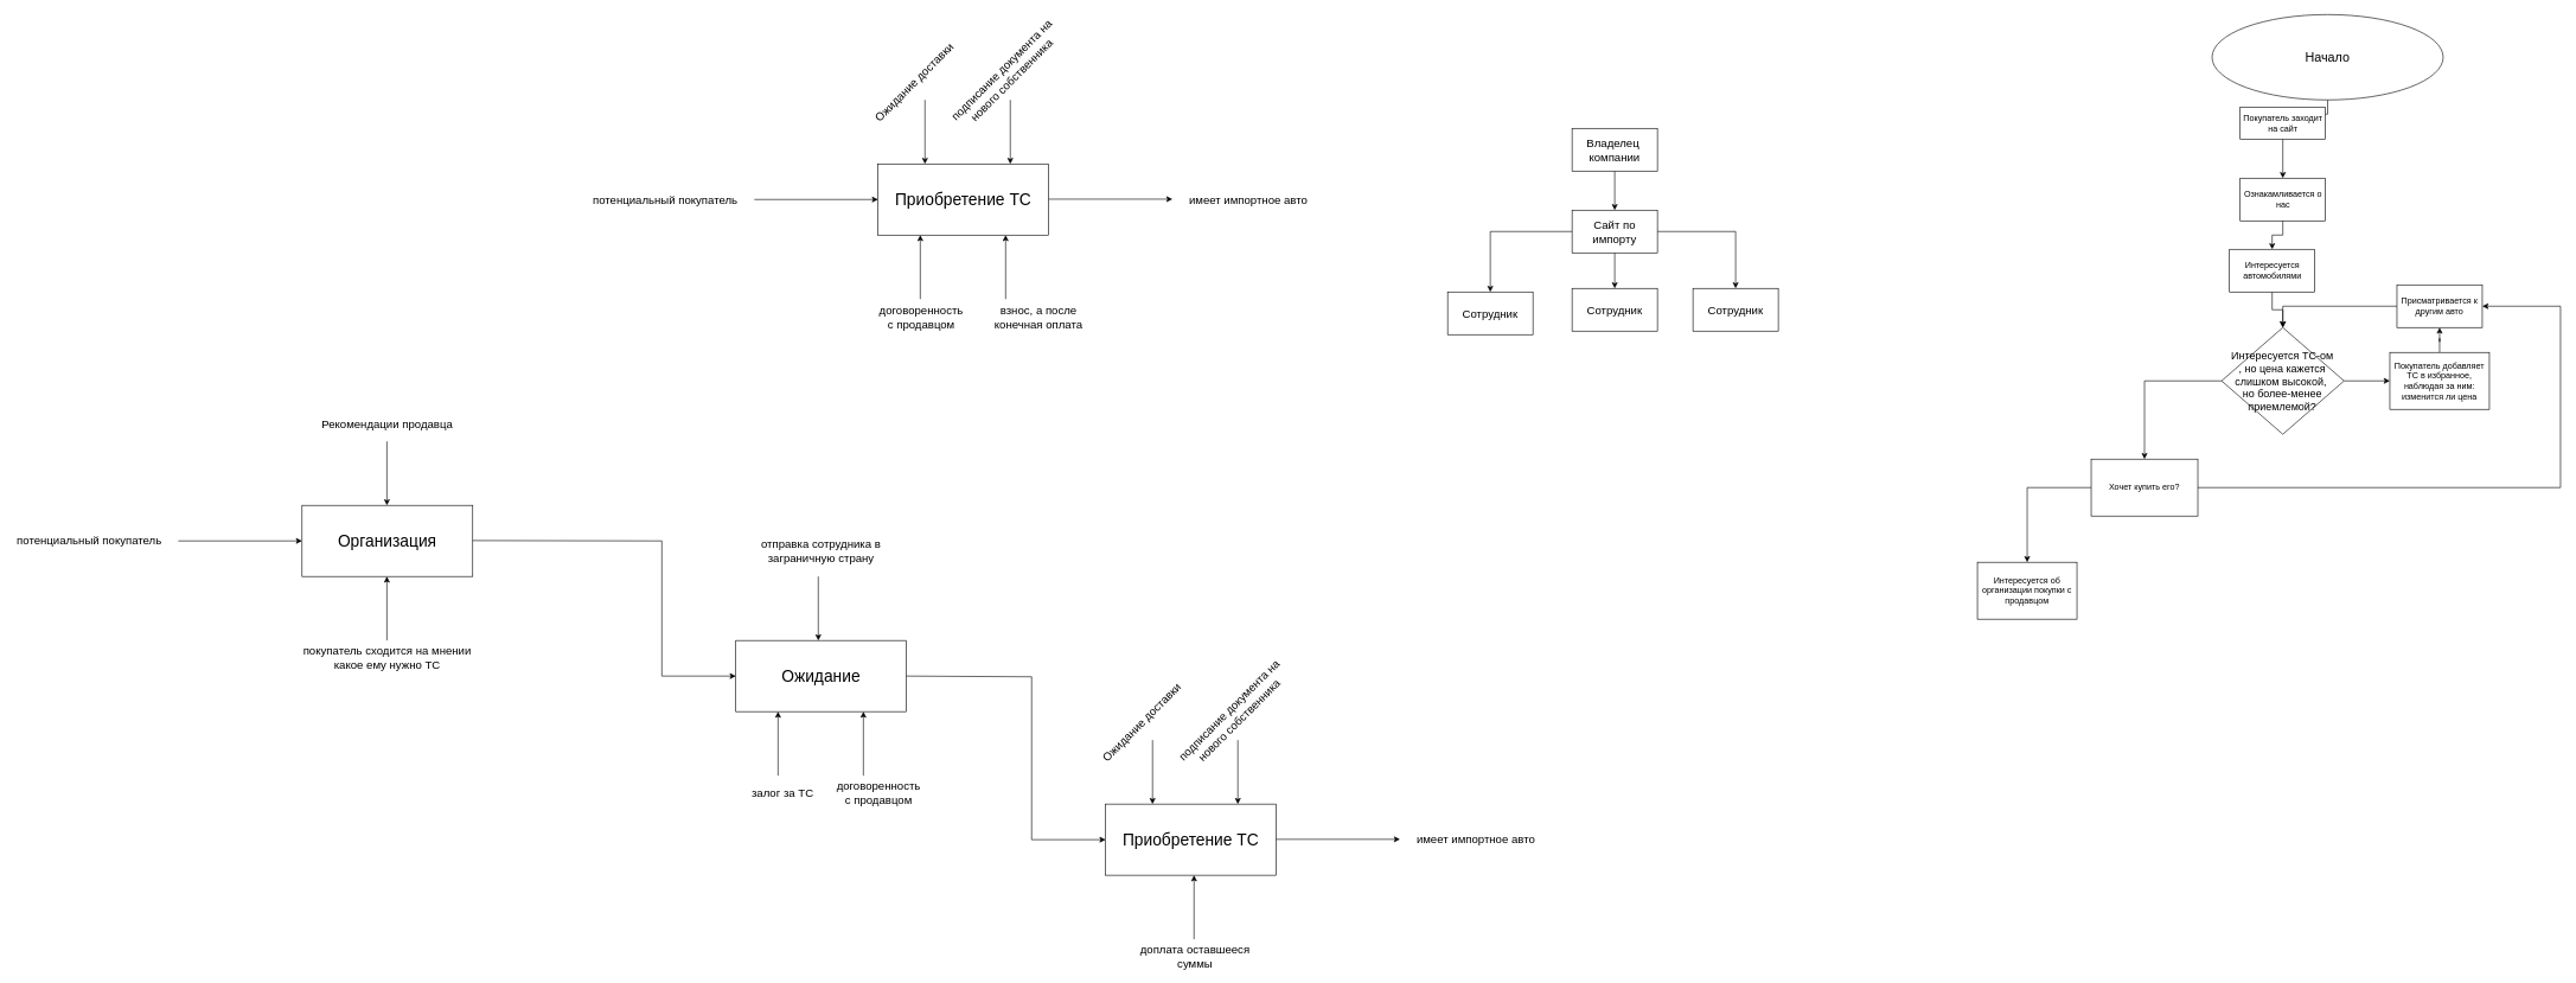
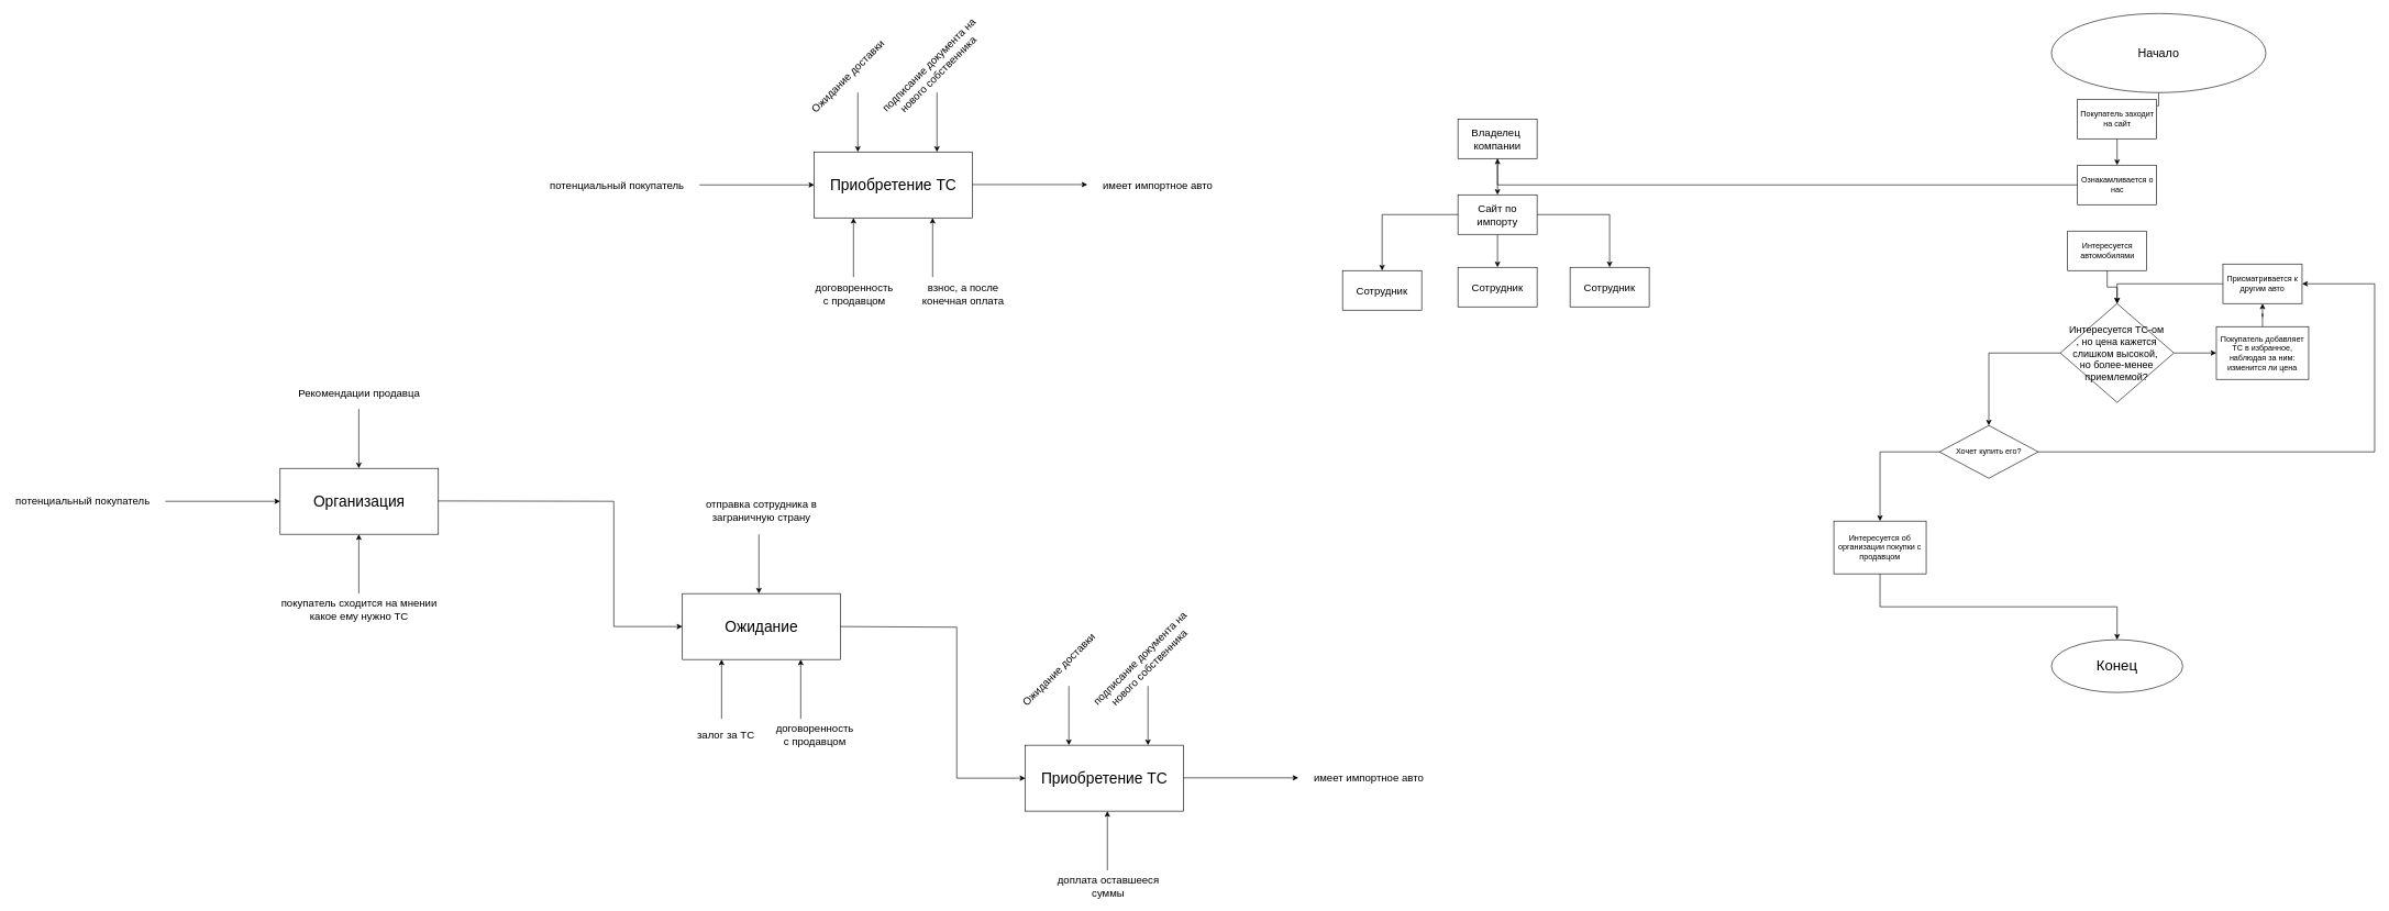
  <mxCell id="0" />
  <mxCell id="1" parent="0" />
  <mxCell id="2" value="Приобретение ТС" style="rounded=0;whiteSpace=wrap;html=1;fontSize=23;" parent="1" vertex="1"><mxGeometry x="1234" y="230" width="240" height="100" as="geometry" /></mxCell>
  <mxCell id="3" value="" style="endArrow=classic;html=1;rounded=0;entryX=0;entryY=0.5;entryDx=0;entryDy=0;" parent="1" target="2" edge="1"><mxGeometry width="50" height="50" relative="1" as="geometry"><mxPoint x="1060" y="280" as="sourcePoint" /><mxPoint x="1110" y="255" as="targetPoint" /></mxGeometry></mxCell>
  <mxCell id="4" value="" style="endArrow=classic;html=1;rounded=0;entryX=0;entryY=0.5;entryDx=0;entryDy=0;" parent="1" edge="1"><mxGeometry width="50" height="50" relative="1" as="geometry"><mxPoint x="1474" y="279.5" as="sourcePoint" /><mxPoint x="1648" y="279.5" as="targetPoint" /></mxGeometry></mxCell>
  <mxCell id="5" value="" style="endArrow=classic;html=1;rounded=0;" parent="1" edge="1"><mxGeometry width="50" height="50" relative="1" as="geometry"><mxPoint x="1300" y="140" as="sourcePoint" /><mxPoint x="1300" y="230" as="targetPoint" /></mxGeometry></mxCell>
  <mxCell id="6" value="" style="endArrow=classic;html=1;rounded=0;" parent="1" edge="1"><mxGeometry width="50" height="50" relative="1" as="geometry"><mxPoint x="1420" y="140" as="sourcePoint" /><mxPoint x="1420" y="230" as="targetPoint" /></mxGeometry></mxCell>
  <mxCell id="7" value="" style="endArrow=classic;html=1;rounded=0;" parent="1" edge="1"><mxGeometry width="50" height="50" relative="1" as="geometry"><mxPoint x="1293.41" y="420" as="sourcePoint" /><mxPoint x="1293.41" y="330" as="targetPoint" /></mxGeometry></mxCell>
  <mxCell id="8" value="" style="endArrow=classic;html=1;rounded=0;" parent="1" edge="1"><mxGeometry width="50" height="50" relative="1" as="geometry"><mxPoint x="1413.41" y="420" as="sourcePoint" /><mxPoint x="1413.41" y="330" as="targetPoint" /></mxGeometry></mxCell>
  <mxCell id="9" value="Ожидание доставки" style="text;html=1;align=center;verticalAlign=middle;whiteSpace=wrap;rounded=0;fontSize=16;rotation=-45;" parent="1" vertex="1"><mxGeometry x="1180" y="100" width="210" height="30" as="geometry" /></mxCell>
  <mxCell id="10" value="подписание документа на нового собственника" style="text;html=1;align=center;verticalAlign=middle;whiteSpace=wrap;rounded=0;fontSize=16;rotation=-45;" parent="1" vertex="1"><mxGeometry x="1310" y="90" width="210" height="30" as="geometry" /></mxCell>
  <mxCell id="11" value="потенциальный покупатель" style="text;html=1;align=center;verticalAlign=middle;whiteSpace=wrap;rounded=0;fontSize=16;" parent="1" vertex="1"><mxGeometry x="830" y="265" width="210" height="30" as="geometry" /></mxCell>
  <mxCell id="12" value="договоренность с продавцом" style="text;html=1;align=center;verticalAlign=middle;whiteSpace=wrap;rounded=0;fontSize=16;" parent="1" vertex="1"><mxGeometry x="1230" y="430" width="130" height="30" as="geometry" /></mxCell>
  <mxCell id="13" value="взнос, а после конечная оплата" style="text;html=1;align=center;verticalAlign=middle;whiteSpace=wrap;rounded=0;fontSize=16;" parent="1" vertex="1"><mxGeometry x="1380" y="430" width="160" height="30" as="geometry" /></mxCell>
  <mxCell id="14" value="имеет импортное авто" style="text;html=1;align=center;verticalAlign=middle;whiteSpace=wrap;rounded=0;fontSize=16;" parent="1" vertex="1"><mxGeometry x="1650" y="265" width="210" height="30" as="geometry" /></mxCell>
  <mxCell id="15" value="Ожидание" style="rounded=0;whiteSpace=wrap;html=1;fontSize=23;" parent="1" vertex="1"><mxGeometry x="1034" y="900" width="240" height="100" as="geometry" /></mxCell>
  <mxCell id="16" value="" style="endArrow=classic;html=1;rounded=0;entryX=0;entryY=0.5;entryDx=0;entryDy=0;exitX=1;exitY=0.5;exitDx=0;exitDy=0;" parent="1" target="29" edge="1" source="15"><mxGeometry width="50" height="50" relative="1" as="geometry"><mxPoint x="1314" y="950" as="sourcePoint" /><mxPoint x="1488" y="950" as="targetPoint" /><Array as="points"><mxPoint x="1450" y="951" /><mxPoint x="1450" y="1180" /></Array></mxGeometry></mxCell>
  <mxCell id="17" value="" style="endArrow=classic;html=1;rounded=0;" parent="1" edge="1"><mxGeometry width="50" height="50" relative="1" as="geometry"><mxPoint x="1150" y="810" as="sourcePoint" /><mxPoint x="1150" y="900" as="targetPoint" /></mxGeometry></mxCell>
  <mxCell id="18" value="" style="endArrow=classic;html=1;rounded=0;" parent="1" edge="1"><mxGeometry width="50" height="50" relative="1" as="geometry"><mxPoint x="1093.41" y="1090" as="sourcePoint" /><mxPoint x="1093.41" y="1000" as="targetPoint" /></mxGeometry></mxCell>
  <mxCell id="19" value="" style="endArrow=classic;html=1;rounded=0;" parent="1" edge="1"><mxGeometry width="50" height="50" relative="1" as="geometry"><mxPoint x="1213.41" y="1090" as="sourcePoint" /><mxPoint x="1213.41" y="1000" as="targetPoint" /></mxGeometry></mxCell>
  <mxCell id="20" value="Организация" style="rounded=0;whiteSpace=wrap;html=1;fontSize=23;" parent="1" vertex="1"><mxGeometry x="424" y="710" width="240" height="100" as="geometry" /></mxCell>
  <mxCell id="21" value="" style="endArrow=classic;html=1;rounded=0;entryX=0;entryY=0.5;entryDx=0;entryDy=0;" parent="1" target="20" edge="1"><mxGeometry width="50" height="50" relative="1" as="geometry"><mxPoint x="250" y="760" as="sourcePoint" /><mxPoint x="300" y="735" as="targetPoint" /></mxGeometry></mxCell>
  <mxCell id="22" value="" style="endArrow=classic;html=1;rounded=0;entryX=0;entryY=0.5;entryDx=0;entryDy=0;" parent="1" target="15" edge="1"><mxGeometry width="50" height="50" relative="1" as="geometry"><mxPoint x="664" y="759.5" as="sourcePoint" /><mxPoint x="838" y="759.5" as="targetPoint" /><Array as="points"><mxPoint x="930" y="760" /><mxPoint x="930" y="950" /></Array></mxGeometry></mxCell>
  <mxCell id="23" value="" style="endArrow=classic;html=1;rounded=0;" parent="1" edge="1"><mxGeometry width="50" height="50" relative="1" as="geometry"><mxPoint x="543.33" y="620" as="sourcePoint" /><mxPoint x="543.33" y="710" as="targetPoint" /></mxGeometry></mxCell>
  <mxCell id="24" value="" style="endArrow=classic;html=1;rounded=0;" parent="1" edge="1"><mxGeometry width="50" height="50" relative="1" as="geometry"><mxPoint x="543.33" y="900" as="sourcePoint" /><mxPoint x="543.33" y="810" as="targetPoint" /></mxGeometry></mxCell>
  <mxCell id="25" value="покупатель сходится на мнении какое ему нужно ТС" style="text;html=1;align=center;verticalAlign=middle;whiteSpace=wrap;rounded=0;fontSize=16;rotation=0;" parent="1" vertex="1"><mxGeometry x="404" y="910" width="280" height="30" as="geometry" /></mxCell>
  <mxCell id="26" value="потенциальный покупатель" style="text;html=1;align=center;verticalAlign=middle;whiteSpace=wrap;rounded=0;fontSize=16;" parent="1" vertex="1"><mxGeometry x="20" y="745" width="210" height="30" as="geometry" /></mxCell>
  <mxCell id="27" value="договоренность с продавцом" style="text;html=1;align=center;verticalAlign=middle;whiteSpace=wrap;rounded=0;fontSize=16;" parent="1" vertex="1"><mxGeometry x="1170" y="1100" width="130" height="30" as="geometry" /></mxCell>
  <mxCell id="28" value="залог за ТС" style="text;html=1;align=center;verticalAlign=middle;whiteSpace=wrap;rounded=0;fontSize=16;" parent="1" vertex="1"><mxGeometry x="1020" y="1100" width="160" height="30" as="geometry" /></mxCell>
  <mxCell id="29" value="Приобретение ТС" style="rounded=0;whiteSpace=wrap;html=1;fontSize=23;" parent="1" vertex="1"><mxGeometry x="1554" y="1130" width="240" height="100" as="geometry" /></mxCell>
  <mxCell id="30" value="" style="endArrow=classic;html=1;rounded=0;entryX=0;entryY=0.5;entryDx=0;entryDy=0;" parent="1" edge="1"><mxGeometry width="50" height="50" relative="1" as="geometry"><mxPoint x="1794" y="1179.5" as="sourcePoint" /><mxPoint x="1968" y="1179.5" as="targetPoint" /></mxGeometry></mxCell>
  <mxCell id="31" value="" style="endArrow=classic;html=1;rounded=0;" parent="1" edge="1"><mxGeometry width="50" height="50" relative="1" as="geometry"><mxPoint x="1620" y="1040" as="sourcePoint" /><mxPoint x="1620" y="1130" as="targetPoint" /></mxGeometry></mxCell>
  <mxCell id="32" value="" style="endArrow=classic;html=1;rounded=0;" parent="1" edge="1"><mxGeometry width="50" height="50" relative="1" as="geometry"><mxPoint x="1740" y="1040" as="sourcePoint" /><mxPoint x="1740" y="1130" as="targetPoint" /></mxGeometry></mxCell>
  <mxCell id="33" value="" style="endArrow=classic;html=1;rounded=0;" parent="1" edge="1"><mxGeometry width="50" height="50" relative="1" as="geometry"><mxPoint x="1678.41" y="1320" as="sourcePoint" /><mxPoint x="1678.41" y="1230" as="targetPoint" /></mxGeometry></mxCell>
  <mxCell id="34" value="Ожидание доставки" style="text;html=1;align=center;verticalAlign=middle;whiteSpace=wrap;rounded=0;fontSize=16;rotation=-45;" parent="1" vertex="1"><mxGeometry x="1500" y="1000" width="210" height="30" as="geometry" /></mxCell>
  <mxCell id="35" value="подписание документа на нового собственника" style="text;html=1;align=center;verticalAlign=middle;whiteSpace=wrap;rounded=0;fontSize=16;rotation=-45;" parent="1" vertex="1"><mxGeometry x="1630" y="990" width="210" height="30" as="geometry" /></mxCell>
  <mxCell id="36" value="доплата оставшееся суммы" style="text;html=1;align=center;verticalAlign=middle;whiteSpace=wrap;rounded=0;fontSize=16;" parent="1" vertex="1"><mxGeometry x="1600" y="1330" width="160" height="30" as="geometry" /></mxCell>
  <mxCell id="37" value="имеет импортное авто" style="text;html=1;align=center;verticalAlign=middle;whiteSpace=wrap;rounded=0;fontSize=16;" parent="1" vertex="1"><mxGeometry x="1970" y="1165" width="210" height="30" as="geometry" /></mxCell>
  <mxCell id="38" value="отправка сотрудника в заграничную страну" style="text;html=1;align=center;verticalAlign=middle;whiteSpace=wrap;rounded=0;fontSize=16;rotation=0;" parent="1" vertex="1"><mxGeometry x="1049" y="760" width="210" height="30" as="geometry" /></mxCell>
  <mxCell id="39" value="Рекомендации продавца" style="text;html=1;align=center;verticalAlign=middle;whiteSpace=wrap;rounded=0;fontSize=16;rotation=0;" parent="1" vertex="1"><mxGeometry x="404" y="580" width="280" height="30" as="geometry" /></mxCell>
  <mxCell id="40" style="edgeStyle=orthogonalEdgeStyle;rounded=0;orthogonalLoop=1;jettySize=auto;html=1;entryX=0.5;entryY=0;entryDx=0;entryDy=0;" parent="1" source="41" target="44" edge="1"><mxGeometry relative="1" as="geometry" /></mxCell>
  <mxCell id="41" value="Начало" style="ellipse;whiteSpace=wrap;html=1;fontSize=18;" parent="1" vertex="1"><mxGeometry x="3110" y="20" width="325" height="120" as="geometry" /></mxCell>
+ <mxCell id="42" value="Конец" style="ellipse;whiteSpace=wrap;html=1;fontSize=22;" parent="1" vertex="1"><mxGeometry x="3110" y="970" width="199" height="80" as="geometry" /></mxCell>
  <mxCell id="43" style="edgeStyle=orthogonalEdgeStyle;rounded=0;orthogonalLoop=1;jettySize=auto;html=1;entryX=0.5;entryY=0;entryDx=0;entryDy=0;" parent="1" source="44" target="46" edge="1"><mxGeometry relative="1" as="geometry" /></mxCell>
- <mxCell id="44" value="Покупатель заходит на сайт" style="rounded=0;whiteSpace=wrap;html=1;" parent="1" vertex="1"><mxGeometry x="3149.5" y="150" width="120" height="45" as="geometry" /></mxCell>
- <mxCell id="45" style="edgeStyle=orthogonalEdgeStyle;rounded=0;orthogonalLoop=1;jettySize=auto;html=1;entryX=0.5;entryY=0;entryDx=0;entryDy=0;" parent="1" source="46" target="48" edge="1"><mxGeometry relative="1" as="geometry" /></mxCell>
+ <mxCell id="44" value="Покупатель заходит на сайт" style="rounded=0;whiteSpace=wrap;html=1;" parent="1" vertex="1"><mxGeometry x="3149.5" y="150" width="120" height="60" as="geometry" /></mxCell>
+ <mxCell id="45" style="edgeStyle=orthogonalEdgeStyle;rounded=0;orthogonalLoop=1;jettySize=auto;html=1;" parent="1" source="46" target="62" edge="1"><mxGeometry relative="1" as="geometry" /></mxCell>
  <mxCell id="46" value="Ознакамливается о нас" style="rounded=0;whiteSpace=wrap;html=1;" parent="1" vertex="1"><mxGeometry x="3149.5" y="250" width="120" height="60" as="geometry" /></mxCell>
  <mxCell id="47" style="edgeStyle=orthogonalEdgeStyle;rounded=0;orthogonalLoop=1;jettySize=auto;html=1;entryX=0.5;entryY=0;entryDx=0;entryDy=0;" parent="1" source="48" target="51" edge="1"><mxGeometry relative="1" as="geometry" /></mxCell>
  <mxCell id="48" value="Интересуется автомобилями" style="rounded=0;whiteSpace=wrap;html=1;" parent="1" vertex="1"><mxGeometry x="3134.5" y="350" width="120" height="60" as="geometry" /></mxCell>
  <mxCell id="49" style="edgeStyle=orthogonalEdgeStyle;rounded=0;orthogonalLoop=1;jettySize=auto;html=1;entryX=0.5;entryY=0;entryDx=0;entryDy=0;" parent="1" source="51" target="58" edge="1"><mxGeometry relative="1" as="geometry" /></mxCell>
  <mxCell id="50" style="edgeStyle=orthogonalEdgeStyle;rounded=0;orthogonalLoop=1;jettySize=auto;html=1;entryX=0;entryY=0.5;entryDx=0;entryDy=0;" parent="1" source="51" target="53" edge="1"><mxGeometry relative="1" as="geometry" /></mxCell>
  <mxCell id="51" value="Интересуется ТС-ом&lt;div&gt;, но&amp;nbsp;&lt;span style=&quot;background-color: initial;&quot;&gt;цена кажется слишком высокой,&amp;nbsp;&lt;/span&gt;&lt;div style=&quot;font-size: 15px;&quot;&gt;но более-менее приемлемой?&lt;/div&gt;&lt;/div&gt;" style="rhombus;whiteSpace=wrap;html=1;fontSize=15;" parent="1" vertex="1"><mxGeometry x="3123.37" y="460" width="172.25" height="150" as="geometry" /></mxCell>
  <mxCell id="52" style="edgeStyle=orthogonalEdgeStyle;rounded=0;orthogonalLoop=1;jettySize=auto;html=1;entryX=0.5;entryY=1;entryDx=0;entryDy=0;" parent="1" source="53" target="60" edge="1"><mxGeometry relative="1" as="geometry" /></mxCell>
  <mxCell id="53" value="Покупатель добавляет ТС в избранное, наблюдая за ним: изменится ли цена" style="rounded=0;whiteSpace=wrap;html=1;" parent="1" vertex="1"><mxGeometry x="3360" y="495" width="140" height="80" as="geometry" /></mxCell>
+ <mxCell id="54" style="edgeStyle=orthogonalEdgeStyle;rounded=0;orthogonalLoop=1;jettySize=auto;html=1;entryX=0.5;entryY=0;entryDx=0;entryDy=0;" parent="1" source="55" target="42" edge="1"><mxGeometry relative="1" as="geometry"><Array as="points"><mxPoint x="2850" y="920" /><mxPoint x="3210" y="920" /></Array></mxGeometry></mxCell>
  <mxCell id="55" value="Интересуется об организации покупки с продавцом" style="rounded=0;whiteSpace=wrap;html=1;" parent="1" vertex="1"><mxGeometry x="2780" y="790" width="140" height="80" as="geometry" /></mxCell>
  <mxCell id="56" style="edgeStyle=orthogonalEdgeStyle;rounded=0;orthogonalLoop=1;jettySize=auto;html=1;entryX=1;entryY=0.5;entryDx=0;entryDy=0;" parent="1" source="58" target="60" edge="1"><mxGeometry relative="1" as="geometry"><Array as="points"><mxPoint x="3600" y="685" /><mxPoint x="3600" y="430" /></Array></mxGeometry></mxCell>
  <mxCell id="57" style="edgeStyle=orthogonalEdgeStyle;rounded=0;orthogonalLoop=1;jettySize=auto;html=1;entryX=0.5;entryY=0;entryDx=0;entryDy=0;" parent="1" source="58" target="55" edge="1"><mxGeometry relative="1" as="geometry" /></mxCell>
- <mxCell id="58" value="Хочет купить его?" style="whiteSpace=wrap;html=1;rounded=0;" parent="1" vertex="1"><mxGeometry x="2940" y="645" width="150" height="80" as="geometry" /></mxCell>
+ <mxCell id="58" value="Хочет купить его?" style="rhombus;whiteSpace=wrap;html=1;" parent="1" vertex="1"><mxGeometry x="2940" y="645" width="150" height="80" as="geometry" /></mxCell>
  <mxCell id="59" style="edgeStyle=orthogonalEdgeStyle;rounded=0;orthogonalLoop=1;jettySize=auto;html=1;entryX=0.5;entryY=0;entryDx=0;entryDy=0;" parent="1" source="60" target="51" edge="1"><mxGeometry relative="1" as="geometry" /></mxCell>
  <mxCell id="60" value="Присматривается к другим авто" style="rounded=0;whiteSpace=wrap;html=1;" parent="1" vertex="1"><mxGeometry x="3370" y="400" width="120" height="60" as="geometry" /></mxCell>
  <mxCell id="61" style="edgeStyle=orthogonalEdgeStyle;rounded=0;orthogonalLoop=1;jettySize=auto;html=1;entryX=0.5;entryY=0;entryDx=0;entryDy=0;" edge="1" parent="1" source="62" target="66"><mxGeometry relative="1" as="geometry" /></mxCell>
  <mxCell id="62" value="Владелец&amp;nbsp;&lt;div style=&quot;font-size: 16px;&quot;&gt;компании&lt;/div&gt;" style="rounded=0;whiteSpace=wrap;html=1;fontSize=16;" vertex="1" parent="1"><mxGeometry x="2210" y="180" width="120" height="60" as="geometry" /></mxCell>
  <mxCell id="63" style="edgeStyle=orthogonalEdgeStyle;rounded=0;orthogonalLoop=1;jettySize=auto;html=1;entryX=0.5;entryY=0;entryDx=0;entryDy=0;" edge="1" parent="1" source="66" target="67"><mxGeometry relative="1" as="geometry" /></mxCell>
  <mxCell id="64" style="edgeStyle=orthogonalEdgeStyle;rounded=0;orthogonalLoop=1;jettySize=auto;html=1;entryX=0.5;entryY=0;entryDx=0;entryDy=0;" edge="1" parent="1" source="66" target="68"><mxGeometry relative="1" as="geometry" /></mxCell>
  <mxCell id="65" style="edgeStyle=orthogonalEdgeStyle;rounded=0;orthogonalLoop=1;jettySize=auto;html=1;entryX=0.5;entryY=0;entryDx=0;entryDy=0;" edge="1" parent="1" source="66" target="69"><mxGeometry relative="1" as="geometry" /></mxCell>
  <mxCell id="66" value="Сайт по импорту" style="rounded=0;whiteSpace=wrap;html=1;fontSize=16;" vertex="1" parent="1"><mxGeometry x="2210" y="295" width="120" height="60" as="geometry" /></mxCell>
  <mxCell id="67" value="Сотрудник" style="rounded=0;whiteSpace=wrap;html=1;fontSize=16;" vertex="1" parent="1"><mxGeometry x="2035" y="410" width="120" height="60" as="geometry" /></mxCell>
  <mxCell id="68" value="Сотрудник" style="rounded=0;whiteSpace=wrap;html=1;fontSize=16;" vertex="1" parent="1"><mxGeometry x="2210" y="405" width="120" height="60" as="geometry" /></mxCell>
  <mxCell id="69" value="Сотрудник" style="rounded=0;whiteSpace=wrap;html=1;fontSize=16;" vertex="1" parent="1"><mxGeometry x="2380" y="405" width="120" height="60" as="geometry" /></mxCell>
